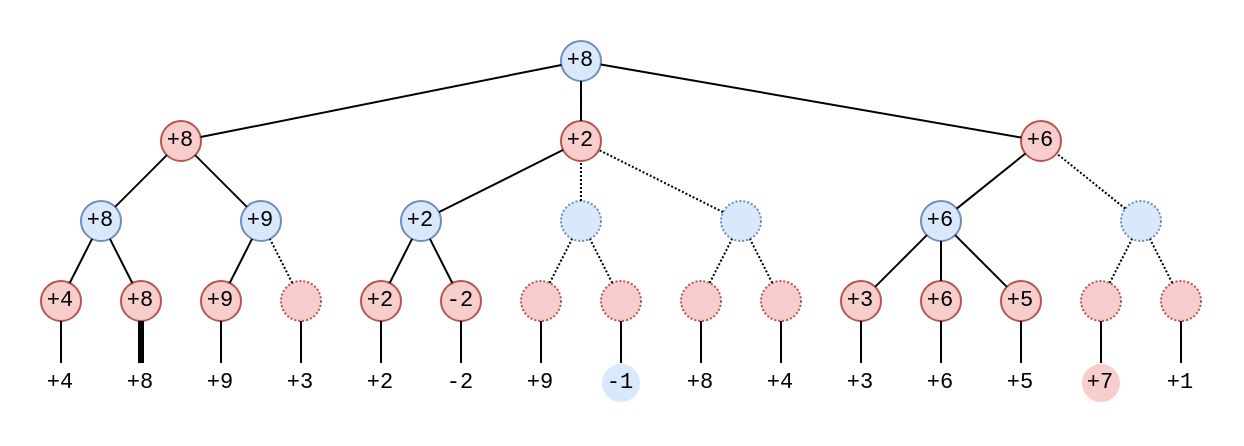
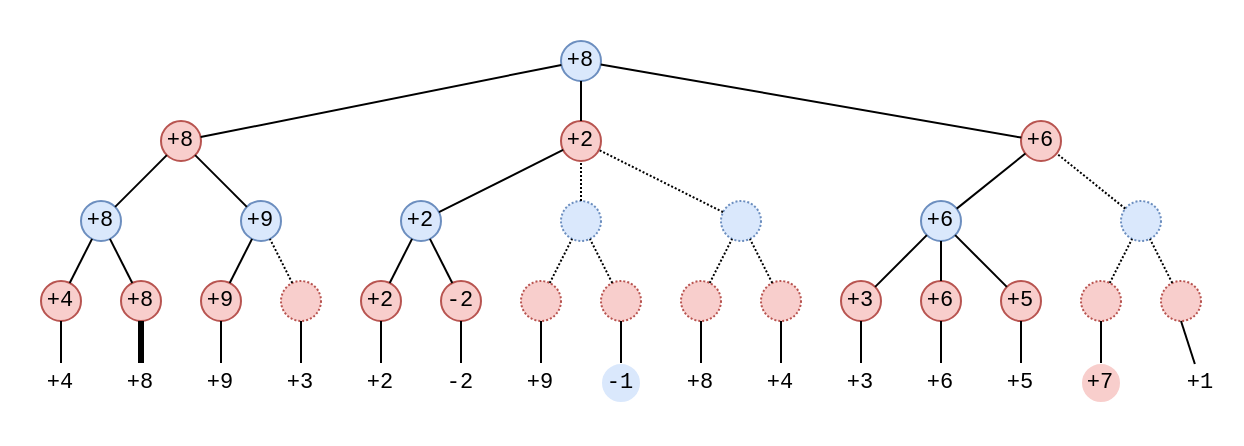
  <mxCell id="0" />
  <mxCell id="1" parent="0" />
  <mxCell id="2" value="+8" style="ellipse;whiteSpace=wrap;html=1;aspect=fixed;fontFamily=Courier New;fontSize=11;fillColor=#dae8fc;strokeColor=#6c8ebf;" parent="1" vertex="1"><mxGeometry x="280" y="20" width="20" height="20" as="geometry" /></mxCell>
  <mxCell id="3" value="+8" style="ellipse;whiteSpace=wrap;html=1;aspect=fixed;fontFamily=Courier New;fontSize=11;fillColor=#f8cecc;strokeColor=#b85450;" parent="1" vertex="1"><mxGeometry x="80" y="60" width="20" height="20" as="geometry" /></mxCell>
  <mxCell id="4" value="+2" style="ellipse;whiteSpace=wrap;html=1;aspect=fixed;fontFamily=Courier New;fontSize=11;fillColor=#f8cecc;strokeColor=#b85450;" parent="1" vertex="1"><mxGeometry x="280" y="60" width="20" height="20" as="geometry" /></mxCell>
  <mxCell id="5" value="+6" style="ellipse;whiteSpace=wrap;html=1;aspect=fixed;fontFamily=Courier New;fontSize=11;fillColor=#f8cecc;strokeColor=#b85450;" parent="1" vertex="1"><mxGeometry x="510" y="60" width="20" height="20" as="geometry" /></mxCell>
  <mxCell id="6" value="" style="endArrow=none;html=1;rounded=0;fontFamily=Courier New;fontSize=11;" parent="1" source="3" target="2" edge="1"><mxGeometry width="50" height="50" relative="1" as="geometry"><mxPoint x="450" y="190" as="sourcePoint" /><mxPoint x="500" y="140" as="targetPoint" /></mxGeometry></mxCell>
  <mxCell id="7" value="" style="endArrow=none;html=1;rounded=0;fontFamily=Courier New;fontSize=11;" parent="1" source="4" target="2" edge="1"><mxGeometry width="50" height="50" relative="1" as="geometry"><mxPoint x="189" y="86" as="sourcePoint" /><mxPoint x="311" y="34" as="targetPoint" /></mxGeometry></mxCell>
  <mxCell id="8" value="" style="endArrow=none;html=1;rounded=0;fontFamily=Courier New;fontSize=11;" parent="1" source="5" target="2" edge="1"><mxGeometry width="50" height="50" relative="1" as="geometry"><mxPoint x="199" y="96" as="sourcePoint" /><mxPoint x="321" y="44" as="targetPoint" /></mxGeometry></mxCell>
  <mxCell id="9" value="+8" style="ellipse;whiteSpace=wrap;html=1;aspect=fixed;fontFamily=Courier New;fontSize=11;fillColor=#dae8fc;strokeColor=#6c8ebf;" parent="1" vertex="1"><mxGeometry x="40" y="100" width="20" height="20" as="geometry" /></mxCell>
  <mxCell id="10" value="+2" style="ellipse;whiteSpace=wrap;html=1;aspect=fixed;fontFamily=Courier New;fontSize=11;fillColor=#dae8fc;strokeColor=#6c8ebf;" parent="1" vertex="1"><mxGeometry x="200" y="100" width="20" height="20" as="geometry" /></mxCell>
  <mxCell id="11" value="" style="ellipse;whiteSpace=wrap;html=1;aspect=fixed;fontFamily=Courier New;fontSize=11;fillColor=#dae8fc;strokeColor=#6c8ebf;dashed=1;dashPattern=1 1;" parent="1" vertex="1"><mxGeometry x="360" y="100" width="20" height="20" as="geometry" /></mxCell>
  <mxCell id="12" value="+9" style="ellipse;whiteSpace=wrap;html=1;aspect=fixed;fontFamily=Courier New;fontSize=11;fillColor=#dae8fc;strokeColor=#6c8ebf;" parent="1" vertex="1"><mxGeometry x="120" y="100" width="20" height="20" as="geometry" /></mxCell>
  <mxCell id="13" value="" style="ellipse;whiteSpace=wrap;html=1;aspect=fixed;fontFamily=Courier New;fontSize=11;fillColor=#dae8fc;strokeColor=#6c8ebf;dashed=1;dashPattern=1 1;" parent="1" vertex="1"><mxGeometry x="280" y="100" width="20" height="20" as="geometry" /></mxCell>
  <mxCell id="14" value="+6" style="ellipse;whiteSpace=wrap;html=1;aspect=fixed;fontFamily=Courier New;fontSize=11;fillColor=#dae8fc;strokeColor=#6c8ebf;" parent="1" vertex="1"><mxGeometry x="460" y="100" width="20" height="20" as="geometry" /></mxCell>
  <mxCell id="15" value="" style="ellipse;whiteSpace=wrap;html=1;aspect=fixed;fontFamily=Courier New;fontSize=11;fillColor=#dae8fc;strokeColor=#6c8ebf;dashed=1;dashPattern=1 1;" parent="1" vertex="1"><mxGeometry x="560" y="100" width="20" height="20" as="geometry" /></mxCell>
  <mxCell id="16" value="" style="endArrow=none;html=1;rounded=0;fontFamily=Courier New;fontSize=11;" parent="1" source="9" target="3" edge="1"><mxGeometry width="50" height="50" relative="1" as="geometry"><mxPoint x="180" y="58" as="sourcePoint" /><mxPoint x="310" y="32" as="targetPoint" /></mxGeometry></mxCell>
  <mxCell id="17" value="" style="endArrow=none;html=1;rounded=0;fontFamily=Courier New;fontSize=11;" parent="1" source="12" target="3" edge="1"><mxGeometry width="50" height="50" relative="1" as="geometry"><mxPoint x="107" y="123" as="sourcePoint" /><mxPoint x="163" y="67" as="targetPoint" /></mxGeometry></mxCell>
  <mxCell id="18" value="" style="endArrow=none;html=1;rounded=0;fontFamily=Courier New;fontSize=11;" parent="1" source="10" target="4" edge="1"><mxGeometry width="50" height="50" relative="1" as="geometry"><mxPoint x="117" y="133" as="sourcePoint" /><mxPoint x="173" y="77" as="targetPoint" /></mxGeometry></mxCell>
  <mxCell id="19" value="" style="endArrow=none;html=1;rounded=0;fontFamily=Courier New;fontSize=11;dashed=1;dashPattern=1 1;" parent="1" source="13" target="4" edge="1"><mxGeometry width="50" height="50" relative="1" as="geometry"><mxPoint x="127" y="143" as="sourcePoint" /><mxPoint x="183" y="87" as="targetPoint" /></mxGeometry></mxCell>
  <mxCell id="20" value="" style="endArrow=none;html=1;rounded=0;fontFamily=Courier New;fontSize=11;dashed=1;dashPattern=1 1;" parent="1" source="11" target="4" edge="1"><mxGeometry width="50" height="50" relative="1" as="geometry"><mxPoint x="337" y="120" as="sourcePoint" /><mxPoint x="323" y="70" as="targetPoint" /></mxGeometry></mxCell>
  <mxCell id="21" value="" style="endArrow=none;html=1;rounded=0;fontFamily=Courier New;fontSize=11;" parent="1" source="14" target="5" edge="1"><mxGeometry width="50" height="50" relative="1" as="geometry"><mxPoint x="347" y="130" as="sourcePoint" /><mxPoint x="333" y="80" as="targetPoint" /></mxGeometry></mxCell>
  <mxCell id="22" value="" style="endArrow=none;html=1;rounded=0;fontFamily=Courier New;fontSize=11;dashed=1;dashPattern=1 1;" parent="1" source="15" target="5" edge="1"><mxGeometry width="50" height="50" relative="1" as="geometry"><mxPoint x="487" y="120" as="sourcePoint" /><mxPoint x="473" y="70" as="targetPoint" /></mxGeometry></mxCell>
  <mxCell id="23" value="+4" style="ellipse;whiteSpace=wrap;html=1;aspect=fixed;fontFamily=Courier New;fontSize=11;fillColor=#f8cecc;strokeColor=#b85450;" parent="1" vertex="1"><mxGeometry x="20" y="140" width="20" height="20" as="geometry" /></mxCell>
  <mxCell id="24" value="+8" style="ellipse;whiteSpace=wrap;html=1;aspect=fixed;fontFamily=Courier New;fontSize=11;fillColor=#f8cecc;strokeColor=#b85450;" parent="1" vertex="1"><mxGeometry x="60" y="140" width="20" height="20" as="geometry" /></mxCell>
  <mxCell id="25" value="" style="endArrow=none;html=1;rounded=0;fontFamily=Courier New;fontSize=11;" parent="1" source="23" target="9" edge="1"><mxGeometry width="50" height="50" relative="1" as="geometry"><mxPoint x="-3" y="170" as="sourcePoint" /><mxPoint x="103" y="97" as="targetPoint" /></mxGeometry></mxCell>
  <mxCell id="26" value="" style="endArrow=none;html=1;rounded=0;fontFamily=Courier New;fontSize=11;" parent="1" source="24" target="9" edge="1"><mxGeometry width="50" height="50" relative="1" as="geometry"><mxPoint x="137" y="160" as="sourcePoint" /><mxPoint x="119" y="95" as="targetPoint" /></mxGeometry></mxCell>
  <mxCell id="27" value="+9" style="ellipse;whiteSpace=wrap;html=1;aspect=fixed;fontFamily=Courier New;fontSize=11;fillColor=#f8cecc;strokeColor=#b85450;" parent="1" vertex="1"><mxGeometry x="100" y="140" width="20" height="20" as="geometry" /></mxCell>
  <mxCell id="28" value="" style="ellipse;whiteSpace=wrap;html=1;aspect=fixed;fontFamily=Courier New;fontSize=11;fillColor=#f8cecc;strokeColor=#b85450;dashed=1;dashPattern=1 1;" parent="1" vertex="1"><mxGeometry x="140" y="140" width="20" height="20" as="geometry" /></mxCell>
  <mxCell id="29" value="" style="endArrow=none;html=1;rounded=0;fontFamily=Courier New;fontSize=11;" parent="1" source="27" target="12" edge="1"><mxGeometry width="50" height="50" relative="1" as="geometry"><mxPoint x="77" y="170" as="sourcePoint" /><mxPoint x="183" y="97" as="targetPoint" /></mxGeometry></mxCell>
  <mxCell id="30" value="" style="endArrow=none;html=1;rounded=0;fontFamily=Courier New;fontSize=11;dashed=1;dashPattern=1 1;" parent="1" source="28" target="12" edge="1"><mxGeometry width="50" height="50" relative="1" as="geometry"><mxPoint x="217" y="160" as="sourcePoint" /><mxPoint x="199" y="95" as="targetPoint" /></mxGeometry></mxCell>
  <mxCell id="31" value="+2" style="ellipse;whiteSpace=wrap;html=1;aspect=fixed;fontFamily=Courier New;fontSize=11;fillColor=#f8cecc;strokeColor=#b85450;" parent="1" vertex="1"><mxGeometry x="180" y="140" width="20" height="20" as="geometry" /></mxCell>
  <mxCell id="32" value="-2" style="ellipse;whiteSpace=wrap;html=1;aspect=fixed;fontFamily=Courier New;fontSize=11;fillColor=#f8cecc;strokeColor=#b85450;" parent="1" vertex="1"><mxGeometry x="220" y="140" width="20" height="20" as="geometry" /></mxCell>
  <mxCell id="33" value="" style="endArrow=none;html=1;rounded=0;fontFamily=Courier New;fontSize=11;" parent="1" source="31" target="10" edge="1"><mxGeometry width="50" height="50" relative="1" as="geometry"><mxPoint x="137" y="170" as="sourcePoint" /><mxPoint x="243" y="97" as="targetPoint" /></mxGeometry></mxCell>
  <mxCell id="34" value="" style="endArrow=none;html=1;rounded=0;fontFamily=Courier New;fontSize=11;" parent="1" source="32" target="10" edge="1"><mxGeometry width="50" height="50" relative="1" as="geometry"><mxPoint x="277" y="160" as="sourcePoint" /><mxPoint x="259" y="95" as="targetPoint" /></mxGeometry></mxCell>
  <mxCell id="35" value="" style="ellipse;whiteSpace=wrap;html=1;aspect=fixed;fontFamily=Courier New;fontSize=11;fillColor=#f8cecc;strokeColor=#b85450;dashed=1;dashPattern=1 1;" parent="1" vertex="1"><mxGeometry x="260" y="140" width="20" height="20" as="geometry" /></mxCell>
  <mxCell id="36" value="" style="ellipse;whiteSpace=wrap;html=1;aspect=fixed;fontFamily=Courier New;fontSize=11;fillColor=#f8cecc;strokeColor=#b85450;dashed=1;dashPattern=1 1;" parent="1" vertex="1"><mxGeometry x="300" y="140" width="20" height="20" as="geometry" /></mxCell>
  <mxCell id="37" value="" style="endArrow=none;html=1;rounded=0;fontFamily=Courier New;fontSize=11;dashed=1;dashPattern=1 1;" parent="1" source="35" target="13" edge="1"><mxGeometry width="50" height="50" relative="1" as="geometry"><mxPoint x="197" y="170" as="sourcePoint" /><mxPoint x="303" y="97" as="targetPoint" /></mxGeometry></mxCell>
  <mxCell id="38" value="" style="endArrow=none;html=1;rounded=0;fontFamily=Courier New;fontSize=11;dashed=1;dashPattern=1 1;" parent="1" source="36" target="13" edge="1"><mxGeometry width="50" height="50" relative="1" as="geometry"><mxPoint x="337" y="160" as="sourcePoint" /><mxPoint x="319" y="95" as="targetPoint" /></mxGeometry></mxCell>
  <mxCell id="39" value="+3" style="ellipse;whiteSpace=wrap;html=1;aspect=fixed;fontFamily=Courier New;fontSize=11;fillColor=#f8cecc;strokeColor=#b85450;" parent="1" vertex="1"><mxGeometry x="420" y="140" width="20" height="20" as="geometry" /></mxCell>
  <mxCell id="40" value="+6" style="ellipse;whiteSpace=wrap;html=1;aspect=fixed;fontFamily=Courier New;fontSize=11;fillColor=#f8cecc;strokeColor=#b85450;" parent="1" vertex="1"><mxGeometry x="460" y="140" width="20" height="20" as="geometry" /></mxCell>
  <mxCell id="41" value="" style="endArrow=none;html=1;rounded=0;fontFamily=Courier New;fontSize=11;" parent="1" source="39" target="14" edge="1"><mxGeometry width="50" height="50" relative="1" as="geometry"><mxPoint x="317" y="170" as="sourcePoint" /><mxPoint x="423" y="97" as="targetPoint" /></mxGeometry></mxCell>
  <mxCell id="42" value="" style="endArrow=none;html=1;rounded=0;fontFamily=Courier New;fontSize=11;" parent="1" source="40" target="14" edge="1"><mxGeometry width="50" height="50" relative="1" as="geometry"><mxPoint x="457" y="160" as="sourcePoint" /><mxPoint x="439" y="95" as="targetPoint" /></mxGeometry></mxCell>
  <mxCell id="43" value="" style="ellipse;whiteSpace=wrap;html=1;aspect=fixed;fontFamily=Courier New;fontSize=11;fillColor=#f8cecc;strokeColor=#b85450;dashed=1;dashPattern=1 1;" parent="1" vertex="1"><mxGeometry x="540" y="140" width="20" height="20" as="geometry" /></mxCell>
  <mxCell id="44" value="" style="ellipse;whiteSpace=wrap;html=1;aspect=fixed;fontFamily=Courier New;fontSize=11;fillColor=#f8cecc;strokeColor=#b85450;dashed=1;dashPattern=1 1;" parent="1" vertex="1"><mxGeometry x="580" y="140" width="20" height="20" as="geometry" /></mxCell>
  <mxCell id="45" value="" style="endArrow=none;html=1;rounded=0;fontFamily=Courier New;fontSize=11;dashed=1;dashPattern=1 1;" parent="1" source="43" target="15" edge="1"><mxGeometry width="50" height="50" relative="1" as="geometry"><mxPoint x="397" y="170" as="sourcePoint" /><mxPoint x="503" y="97" as="targetPoint" /></mxGeometry></mxCell>
  <mxCell id="46" value="" style="endArrow=none;html=1;rounded=0;fontFamily=Courier New;fontSize=11;dashed=1;dashPattern=1 1;" parent="1" source="44" target="15" edge="1"><mxGeometry width="50" height="50" relative="1" as="geometry"><mxPoint x="537" y="160" as="sourcePoint" /><mxPoint x="519" y="95" as="targetPoint" /></mxGeometry></mxCell>
  <mxCell id="47" value="+5" style="ellipse;whiteSpace=wrap;html=1;aspect=fixed;fontFamily=Courier New;fontSize=11;fillColor=#f8cecc;strokeColor=#b85450;" parent="1" vertex="1"><mxGeometry x="500" y="140" width="20" height="20" as="geometry" /></mxCell>
  <mxCell id="48" value="" style="endArrow=none;html=1;rounded=0;fontFamily=Courier New;fontSize=11;" parent="1" source="47" target="14" edge="1"><mxGeometry width="50" height="50" relative="1" as="geometry"><mxPoint x="477" y="160" as="sourcePoint" /><mxPoint x="459" y="95" as="targetPoint" /></mxGeometry></mxCell>
  <mxCell id="49" value="" style="ellipse;whiteSpace=wrap;html=1;aspect=fixed;fontFamily=Courier New;fontSize=11;fillColor=#f8cecc;strokeColor=#b85450;dashed=1;dashPattern=1 1;" parent="1" vertex="1"><mxGeometry x="340" y="140" width="20" height="20" as="geometry" /></mxCell>
  <mxCell id="50" value="" style="ellipse;whiteSpace=wrap;html=1;aspect=fixed;fontFamily=Courier New;fontSize=11;fillColor=#f8cecc;strokeColor=#b85450;dashed=1;dashPattern=1 1;" parent="1" vertex="1"><mxGeometry x="380" y="140" width="20" height="20" as="geometry" /></mxCell>
  <mxCell id="51" value="" style="endArrow=none;html=1;rounded=0;fontFamily=Courier New;fontSize=11;dashed=1;dashPattern=1 1;" parent="1" source="49" target="11" edge="1"><mxGeometry width="50" height="50" relative="1" as="geometry"><mxPoint x="252" y="171" as="sourcePoint" /><mxPoint x="361" y="90" as="targetPoint" /></mxGeometry></mxCell>
  <mxCell id="52" value="" style="endArrow=none;html=1;rounded=0;fontFamily=Courier New;fontSize=11;dashed=1;dashPattern=1 1;" parent="1" source="50" target="11" edge="1"><mxGeometry width="50" height="50" relative="1" as="geometry"><mxPoint x="392" y="161" as="sourcePoint" /><mxPoint x="367" y="91" as="targetPoint" /></mxGeometry></mxCell>
  <mxCell id="53" value="+4" style="ellipse;whiteSpace=wrap;html=1;aspect=fixed;fontFamily=Courier New;fontSize=11;strokeColor=#FFFFFF;" vertex="1" parent="1"><mxGeometry x="20" y="181" width="20" height="20" as="geometry" /></mxCell>
  <mxCell id="54" value="" style="endArrow=none;html=1;rounded=0;fontFamily=Courier New;fontSize=11;" edge="1" parent="1" source="53"><mxGeometry width="50" height="50" relative="1" as="geometry"><mxPoint x="-3" y="211" as="sourcePoint" /><mxPoint x="30" y="160" as="targetPoint" /></mxGeometry></mxCell>
  <mxCell id="55" value="+8" style="ellipse;whiteSpace=wrap;html=1;aspect=fixed;fontFamily=Courier New;fontSize=11;strokeColor=#FFFFFF;" vertex="1" parent="1"><mxGeometry x="60" y="181" width="20" height="20" as="geometry" /></mxCell>
  <mxCell id="56" value="" style="endArrow=none;html=1;rounded=0;fontFamily=Courier New;fontSize=11;strokeWidth=3;" edge="1" parent="1" source="55"><mxGeometry width="50" height="50" relative="1" as="geometry"><mxPoint x="37" y="211" as="sourcePoint" /><mxPoint x="70" y="160" as="targetPoint" /></mxGeometry></mxCell>
  <mxCell id="57" value="+9" style="ellipse;whiteSpace=wrap;html=1;aspect=fixed;fontFamily=Courier New;fontSize=11;strokeColor=#FFFFFF;" vertex="1" parent="1"><mxGeometry x="100" y="181" width="20" height="20" as="geometry" /></mxCell>
  <mxCell id="58" value="" style="endArrow=none;html=1;rounded=0;fontFamily=Courier New;fontSize=11;" edge="1" parent="1" source="57"><mxGeometry width="50" height="50" relative="1" as="geometry"><mxPoint x="77" y="211" as="sourcePoint" /><mxPoint x="110" y="160" as="targetPoint" /></mxGeometry></mxCell>
  <mxCell id="59" value="+3" style="ellipse;whiteSpace=wrap;html=1;aspect=fixed;fontFamily=Courier New;fontSize=11;strokeColor=#FFFFFF;" vertex="1" parent="1"><mxGeometry x="140" y="181" width="20" height="20" as="geometry" /></mxCell>
  <mxCell id="60" value="" style="endArrow=none;html=1;rounded=0;fontFamily=Courier New;fontSize=11;" edge="1" parent="1" source="59"><mxGeometry width="50" height="50" relative="1" as="geometry"><mxPoint x="117" y="211" as="sourcePoint" /><mxPoint x="150" y="160" as="targetPoint" /></mxGeometry></mxCell>
  <mxCell id="61" value="+2" style="ellipse;whiteSpace=wrap;html=1;aspect=fixed;fontFamily=Courier New;fontSize=11;strokeColor=#FFFFFF;" vertex="1" parent="1"><mxGeometry x="180" y="181" width="20" height="20" as="geometry" /></mxCell>
  <mxCell id="62" value="" style="endArrow=none;html=1;rounded=0;fontFamily=Courier New;fontSize=11;" edge="1" parent="1" source="61"><mxGeometry width="50" height="50" relative="1" as="geometry"><mxPoint x="157" y="211" as="sourcePoint" /><mxPoint x="190" y="160" as="targetPoint" /></mxGeometry></mxCell>
  <mxCell id="63" value="-2" style="ellipse;whiteSpace=wrap;html=1;aspect=fixed;fontFamily=Courier New;fontSize=11;strokeColor=#FFFFFF;" vertex="1" parent="1"><mxGeometry x="220" y="181" width="20" height="20" as="geometry" /></mxCell>
  <mxCell id="64" value="" style="endArrow=none;html=1;rounded=0;fontFamily=Courier New;fontSize=11;" edge="1" parent="1" source="63"><mxGeometry width="50" height="50" relative="1" as="geometry"><mxPoint x="197" y="211" as="sourcePoint" /><mxPoint x="230" y="160" as="targetPoint" /></mxGeometry></mxCell>
  <mxCell id="65" value="+9" style="ellipse;whiteSpace=wrap;html=1;aspect=fixed;fontFamily=Courier New;fontSize=11;strokeColor=#FFFFFF;" vertex="1" parent="1"><mxGeometry x="260" y="181" width="20" height="20" as="geometry" /></mxCell>
  <mxCell id="66" value="" style="endArrow=none;html=1;rounded=0;fontFamily=Courier New;fontSize=11;" edge="1" parent="1" source="65"><mxGeometry width="50" height="50" relative="1" as="geometry"><mxPoint x="237" y="211" as="sourcePoint" /><mxPoint x="270" y="160" as="targetPoint" /></mxGeometry></mxCell>
  <mxCell id="67" value="-1" style="ellipse;whiteSpace=wrap;html=1;aspect=fixed;fontFamily=Courier New;fontSize=11;strokeColor=#FFFFFF;fillColor=#dae8fc;" vertex="1" parent="1"><mxGeometry x="300" y="181" width="20" height="20" as="geometry" /></mxCell>
  <mxCell id="68" value="" style="endArrow=none;html=1;rounded=0;fontFamily=Courier New;fontSize=11;" edge="1" parent="1" source="67"><mxGeometry width="50" height="50" relative="1" as="geometry"><mxPoint x="277" y="211" as="sourcePoint" /><mxPoint x="310" y="160" as="targetPoint" /></mxGeometry></mxCell>
  <mxCell id="69" value="+8" style="ellipse;whiteSpace=wrap;html=1;aspect=fixed;fontFamily=Courier New;fontSize=11;strokeColor=#FFFFFF;" vertex="1" parent="1"><mxGeometry x="340" y="181" width="20" height="20" as="geometry" /></mxCell>
  <mxCell id="70" value="" style="endArrow=none;html=1;rounded=0;fontFamily=Courier New;fontSize=11;" edge="1" parent="1" source="69"><mxGeometry width="50" height="50" relative="1" as="geometry"><mxPoint x="317" y="211" as="sourcePoint" /><mxPoint x="350" y="160" as="targetPoint" /></mxGeometry></mxCell>
  <mxCell id="71" value="+4" style="ellipse;whiteSpace=wrap;html=1;aspect=fixed;fontFamily=Courier New;fontSize=11;strokeColor=#FFFFFF;" vertex="1" parent="1"><mxGeometry x="380" y="181" width="20" height="20" as="geometry" /></mxCell>
  <mxCell id="72" value="" style="endArrow=none;html=1;rounded=0;fontFamily=Courier New;fontSize=11;" edge="1" parent="1" source="71"><mxGeometry width="50" height="50" relative="1" as="geometry"><mxPoint x="357" y="211" as="sourcePoint" /><mxPoint x="390" y="160" as="targetPoint" /></mxGeometry></mxCell>
  <mxCell id="73" value="+3" style="ellipse;whiteSpace=wrap;html=1;aspect=fixed;fontFamily=Courier New;fontSize=11;strokeColor=#FFFFFF;" vertex="1" parent="1"><mxGeometry x="420" y="181" width="20" height="20" as="geometry" /></mxCell>
  <mxCell id="74" value="" style="endArrow=none;html=1;rounded=0;fontFamily=Courier New;fontSize=11;" edge="1" parent="1" source="73"><mxGeometry width="50" height="50" relative="1" as="geometry"><mxPoint x="397" y="211" as="sourcePoint" /><mxPoint x="430" y="160" as="targetPoint" /></mxGeometry></mxCell>
  <mxCell id="75" value="+6" style="ellipse;whiteSpace=wrap;html=1;aspect=fixed;fontFamily=Courier New;fontSize=11;strokeColor=#FFFFFF;" vertex="1" parent="1"><mxGeometry x="460" y="181" width="20" height="20" as="geometry" /></mxCell>
  <mxCell id="76" value="" style="endArrow=none;html=1;rounded=0;fontFamily=Courier New;fontSize=11;" edge="1" parent="1" source="75"><mxGeometry width="50" height="50" relative="1" as="geometry"><mxPoint x="437" y="211" as="sourcePoint" /><mxPoint x="470" y="160" as="targetPoint" /></mxGeometry></mxCell>
  <mxCell id="77" value="+5" style="ellipse;whiteSpace=wrap;html=1;aspect=fixed;fontFamily=Courier New;fontSize=11;strokeColor=#FFFFFF;" vertex="1" parent="1"><mxGeometry x="500" y="181" width="20" height="20" as="geometry" /></mxCell>
  <mxCell id="78" value="" style="endArrow=none;html=1;rounded=0;fontFamily=Courier New;fontSize=11;" edge="1" parent="1" source="77"><mxGeometry width="50" height="50" relative="1" as="geometry"><mxPoint x="477" y="211" as="sourcePoint" /><mxPoint x="510" y="160" as="targetPoint" /></mxGeometry></mxCell>
  <mxCell id="79" value="+7" style="ellipse;whiteSpace=wrap;html=1;aspect=fixed;fontFamily=Courier New;fontSize=11;strokeColor=#FFFFFF;fillColor=#f8cecc;" vertex="1" parent="1"><mxGeometry x="540" y="181" width="20" height="20" as="geometry" /></mxCell>
  <mxCell id="80" value="" style="endArrow=none;html=1;rounded=0;fontFamily=Courier New;fontSize=11;" edge="1" parent="1" source="79"><mxGeometry width="50" height="50" relative="1" as="geometry"><mxPoint x="517" y="211" as="sourcePoint" /><mxPoint x="550" y="160" as="targetPoint" /></mxGeometry></mxCell>
- <mxCell id="81" value="+1" style="ellipse;whiteSpace=wrap;html=1;aspect=fixed;fontFamily=Courier New;fontSize=11;strokeColor=#FFFFFF;" vertex="1" parent="1"><mxGeometry x="580" y="181" width="20" height="20" as="geometry" /></mxCell>
+ <mxCell id="81" value="+1" style="ellipse;whiteSpace=wrap;html=1;aspect=fixed;fontFamily=Courier New;fontSize=11;strokeColor=#FFFFFF;" vertex="1" parent="1"><mxGeometry x="590" y="181" width="20" height="20" as="geometry" /></mxCell>
  <mxCell id="82" value="" style="endArrow=none;html=1;rounded=0;fontFamily=Courier New;fontSize=11;" edge="1" parent="1" source="81"><mxGeometry width="50" height="50" relative="1" as="geometry"><mxPoint x="557" y="211" as="sourcePoint" /><mxPoint x="590" y="160" as="targetPoint" /></mxGeometry></mxCell>
